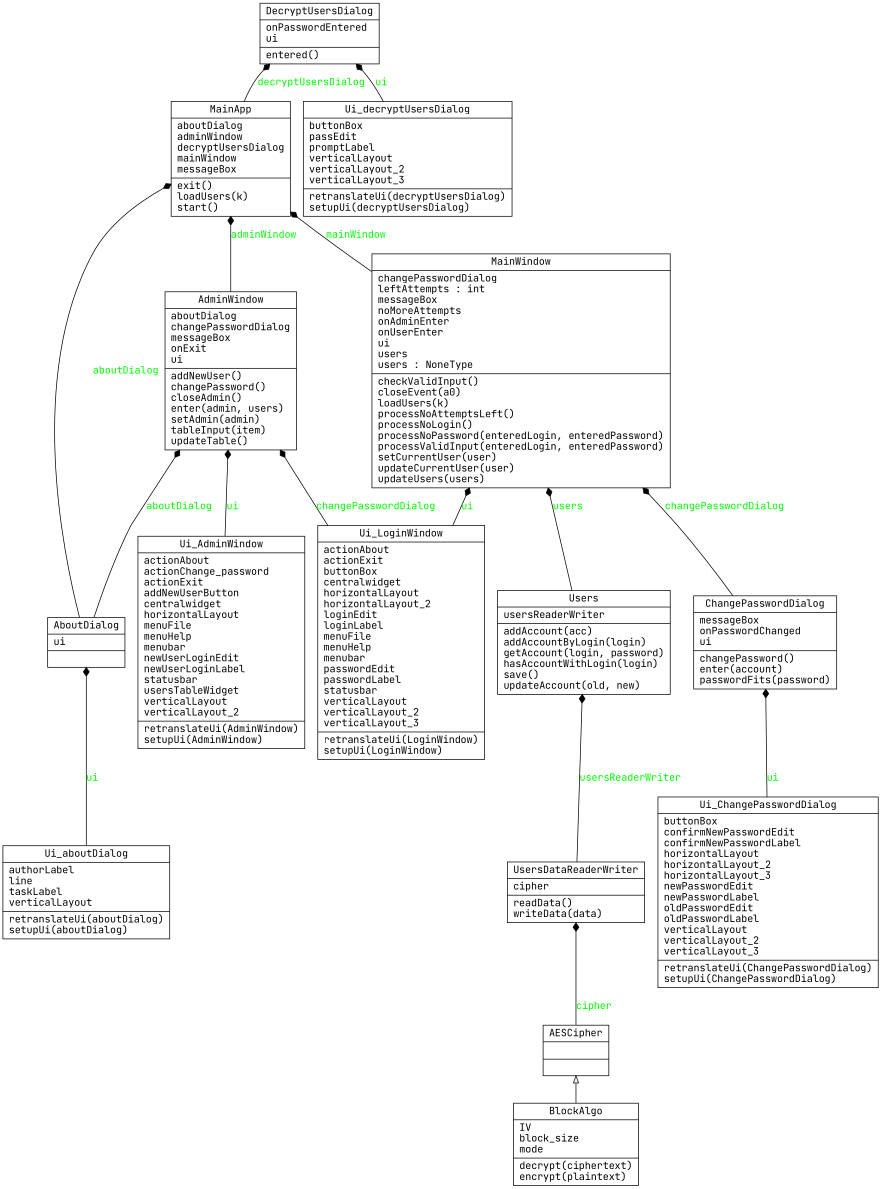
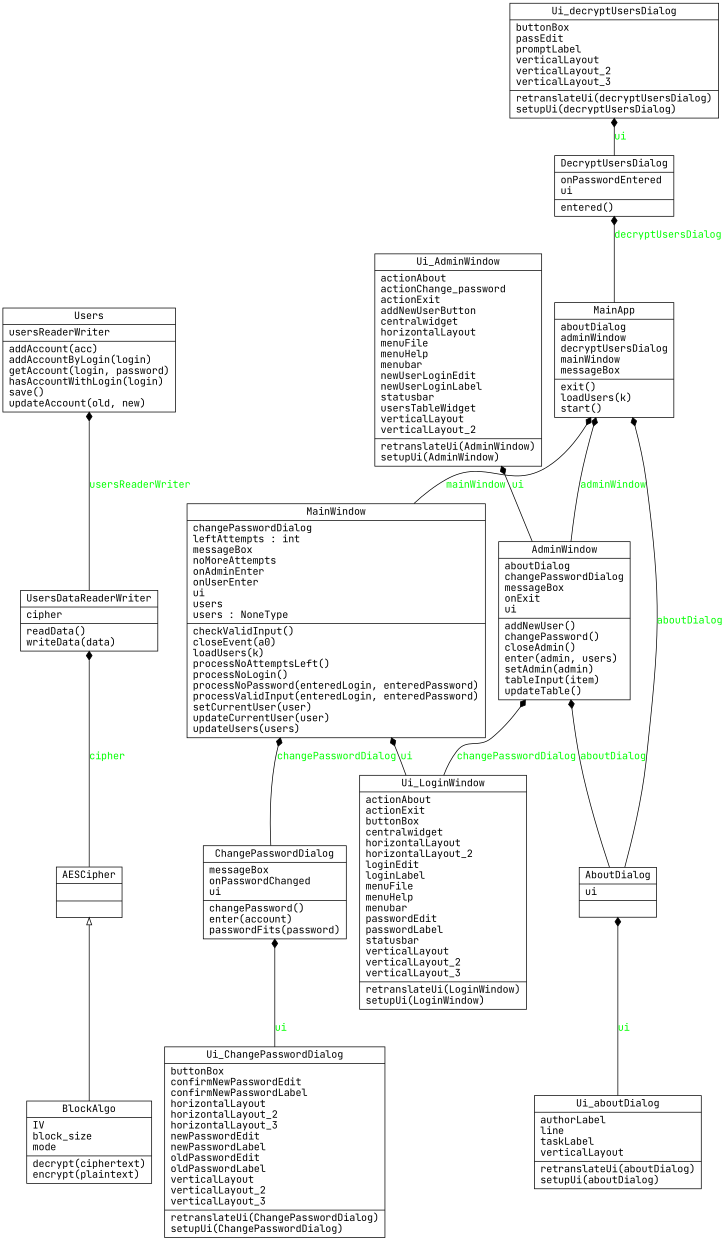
  digraph {
    fontname="JetBrains Mono"
    rankdir=BT
    node [fontname="JetBrains Mono" shape=record]
    edge [arrowhead=diamond arrowtail=none fontcolor=green fontname="JetBrains Mono" style=solid]
    n1 [label="{AESCipher|\l|}"]
    n2 [label="{UsersDataReaderWriter|cipher\l|readData()\lwriteData(data)\l}"]
    n3 [label="{BlockAlgo|IV\lblock_size\lmode\l|decrypt(ciphertext)\lencrypt(plaintext)\l}"]
    n4 [label="{Users|usersReaderWriter\l|addAccount(acc)\laddAccountByLogin(login)\lgetAccount(login, password)\lhasAccountWithLogin(login)\lsave()\lupdateAccount(old, new)\l}"]
    n5 [label="{AboutDialog|ui\l|}"]
    n6 [label="{AdminWindow|aboutDialog\lchangePasswordDialog\lmessageBox\lonExit\lui\l|addNewUser()\lchangePassword()\lcloseAdmin()\lenter(admin, users)\lsetAdmin(admin)\ltableInput(item)\lupdateTable()\l}"]
    n7 [label="{MainApp|aboutDialog\ladminWindow\ldecryptUsersDialog\lmainWindow\lmessageBox\l|exit()\lloadUsers(k)\lstart()\l}"]
    n8 [label="{DecryptUsersDialog|onPasswordEntered\lui\l|entered()\l}"]
    n9 [label="{ChangePasswordDialog|messageBox\lonPasswordChanged\lui\l|changePassword()\lenter(account)\lpasswordFits(password)\l}"]
    n10 [label="{MainWindow|changePasswordDialog\lleftAttempts : int\lmessageBox\lnoMoreAttempts\lonAdminEnter\lonUserEnter\lui\lusers\lusers : NoneType\l|checkValidInput()\lcloseEvent(a0)\lloadUsers(k)\lprocessNoAttemptsLeft()\lprocessNoLogin()\lprocessNoPassword(enteredLogin, enteredPassword)\lprocessValidInput(enteredLogin, enteredPassword)\lsetCurrentUser(user)\lupdateCurrentUser(user)\lupdateUsers(users)\l}"]
    n11 [label="{Ui_AdminWindow|actionAbout\lactionChange_password\lactionExit\laddNewUserButton\lcentralwidget\lhorizontalLayout\lmenuFile\lmenuHelp\lmenubar\lnewUserLoginEdit\lnewUserLoginLabel\lstatusbar\lusersTableWidget\lverticalLayout\lverticalLayout_2\l|retranslateUi(AdminWindow)\lsetupUi(AdminWindow)\l}"]
    n12 [label="{Ui_ChangePasswordDialog|buttonBox\lconfirmNewPasswordEdit\lconfirmNewPasswordLabel\lhorizontalLayout\lhorizontalLayout_2\lhorizontalLayout_3\lnewPasswordEdit\lnewPasswordLabel\loldPasswordEdit\loldPasswordLabel\lverticalLayout\lverticalLayout_2\lverticalLayout_3\l|retranslateUi(ChangePasswordDialog)\lsetupUi(ChangePasswordDialog)\l}"]
    n13 [label="{Ui_LoginWindow|actionAbout\lactionExit\lbuttonBox\lcentralwidget\lhorizontalLayout\lhorizontalLayout_2\lloginEdit\lloginLabel\lmenuFile\lmenuHelp\lmenubar\lpasswordEdit\lpasswordLabel\lstatusbar\lverticalLayout\lverticalLayout_2\lverticalLayout_3\l|retranslateUi(LoginWindow)\lsetupUi(LoginWindow)\l}"]
    n14 [label="{Ui_aboutDialog|authorLabel\lline\ltaskLabel\lverticalLayout\l|retranslateUi(aboutDialog)\lsetupUi(aboutDialog)\l}"]
    n15 [label="{Ui_decryptUsersDialog|buttonBox\lpassEdit\lpromptLabel\lverticalLayout\lverticalLayout_2\lverticalLayout_3\l|retranslateUi(decryptUsersDialog)\lsetupUi(decryptUsersDialog)\l}"]
    n1 -> n2 [label=cipher]
    n2 -> n4 [label=usersReaderWriter]
    n3 -> n1 [arrowhead=empty fontcolor="" style=""]
-   n4 -> n10 [label=users]
    n5 -> n6 [label=aboutDialog]
    n5 -> n7 [label=aboutDialog]
    n6 -> n7 [label=adminWindow]
    n7 -> n8 [label=decryptUsersDialog]
    n9 -> n10 [label=changePasswordDialog]
    n10 -> n7 [label=mainWindow]
-   n11 -> n6 [label=ui]
+   n6 -> n11 [label=ui]
    n12 -> n9 [label=ui]
    n13 -> n6 [label=changePasswordDialog]
    n13 -> n10 [label=ui]
    n14 -> n5 [label=ui]
-   n15 -> n8 [label=ui]
+   n8 -> n15 [label=ui]
  }
